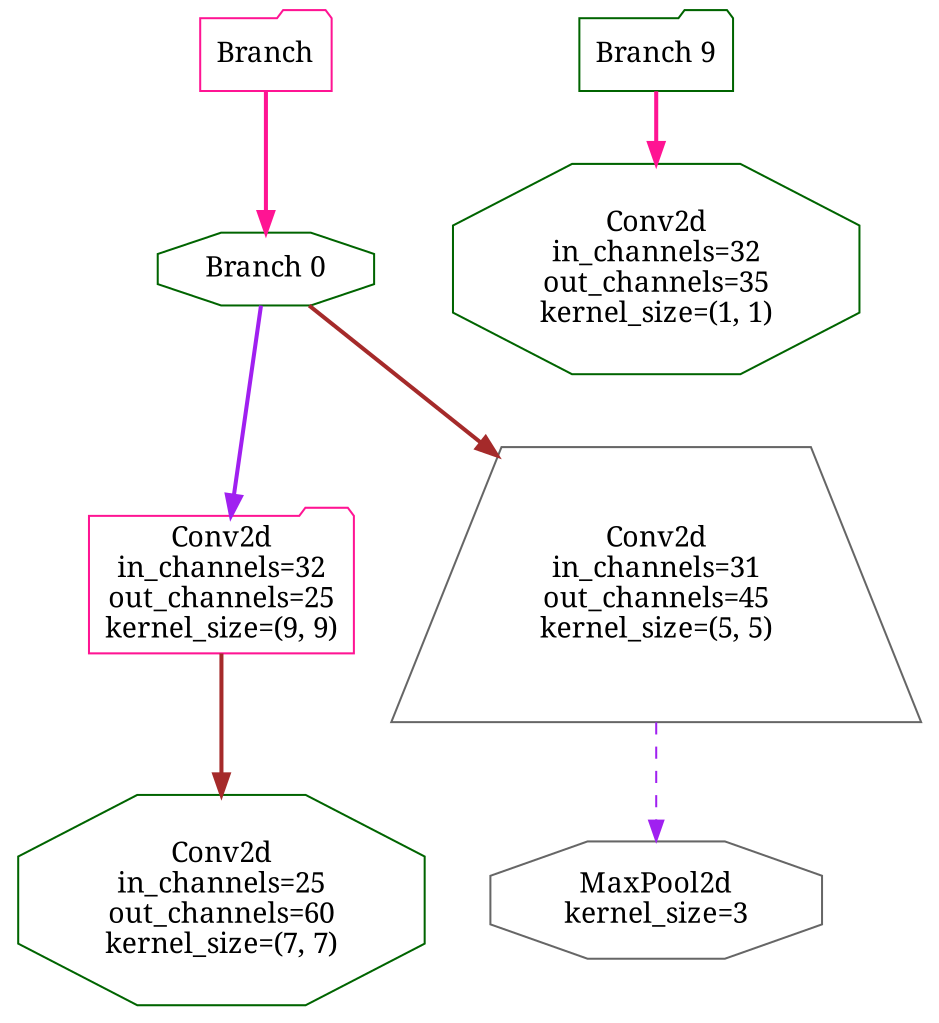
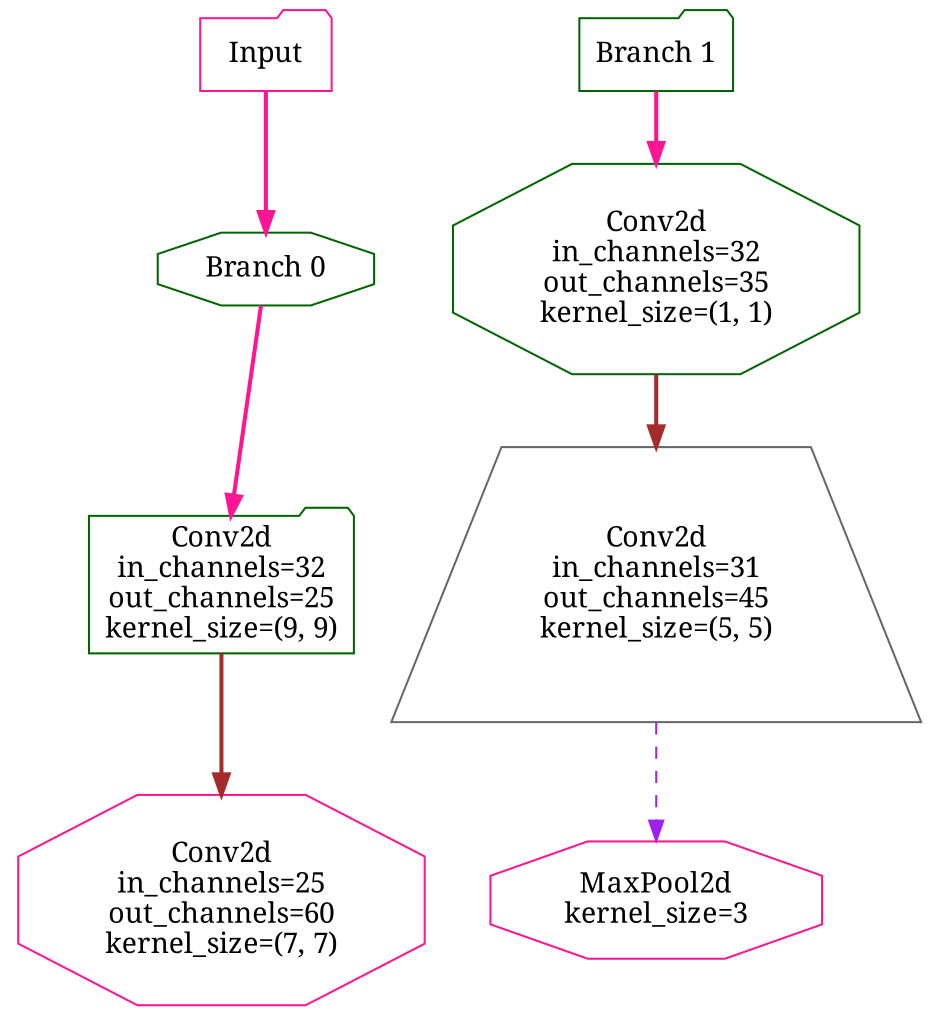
  digraph {
    fontname="Noto Serif"
    node [color=deeppink fontname="Noto Serif" shape=octagon]
    edge [color=deeppink fontname="Noto Serif" style=bold]
-   n1 [label=Branch shape=folder]
+   n1 [label=Input shape=folder]
    n2 [color=darkgreen label="Branch 0"]
-   n3 [label="Conv2d\nin_channels=32\nout_channels=25\nkernel_size=(9, 9)" shape=folder]
-   n4 [color=darkgreen label="Branch 9" shape=folder]
+   n3 [color=darkgreen label="Conv2d\nin_channels=32\nout_channels=25\nkernel_size=(9, 9)" shape=folder]
+   n4 [color=darkgreen label="Branch 1" shape=folder]
    n5 [color=darkgreen label="Conv2d\nin_channels=32\nout_channels=35\nkernel_size=(1, 1)"]
-   n6 [color=darkgreen label="Conv2d\nin_channels=25\nout_channels=60\nkernel_size=(7, 7)"]
+   n6 [label="Conv2d\nin_channels=25\nout_channels=60\nkernel_size=(7, 7)"]
    n7 [color=gray40 label="Conv2d\nin_channels=31\nout_channels=45\nkernel_size=(5, 5)" shape=trapezium]
-   n8 [color=gray40 label="MaxPool2d\nkernel_size=3"]
+   n8 [label="MaxPool2d\nkernel_size=3"]
    n1 -> n2
-   n2 -> n3 [color=purple]
+   n2 -> n3
    n3 -> n6 [color=brown]
    n4 -> n5
-   n2 -> n7 [color=brown]
+   n5 -> n7 [color=brown]
    n7 -> n8 [color=purple style=dashed]
  }
